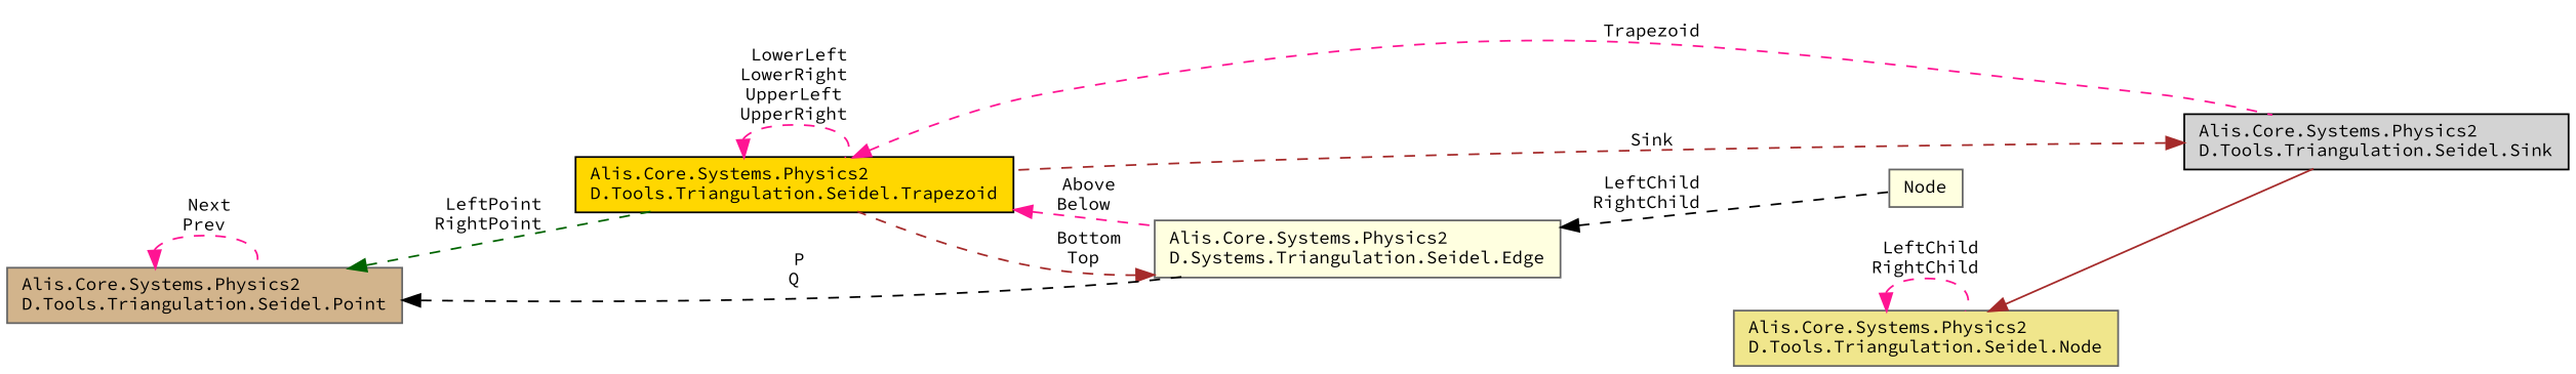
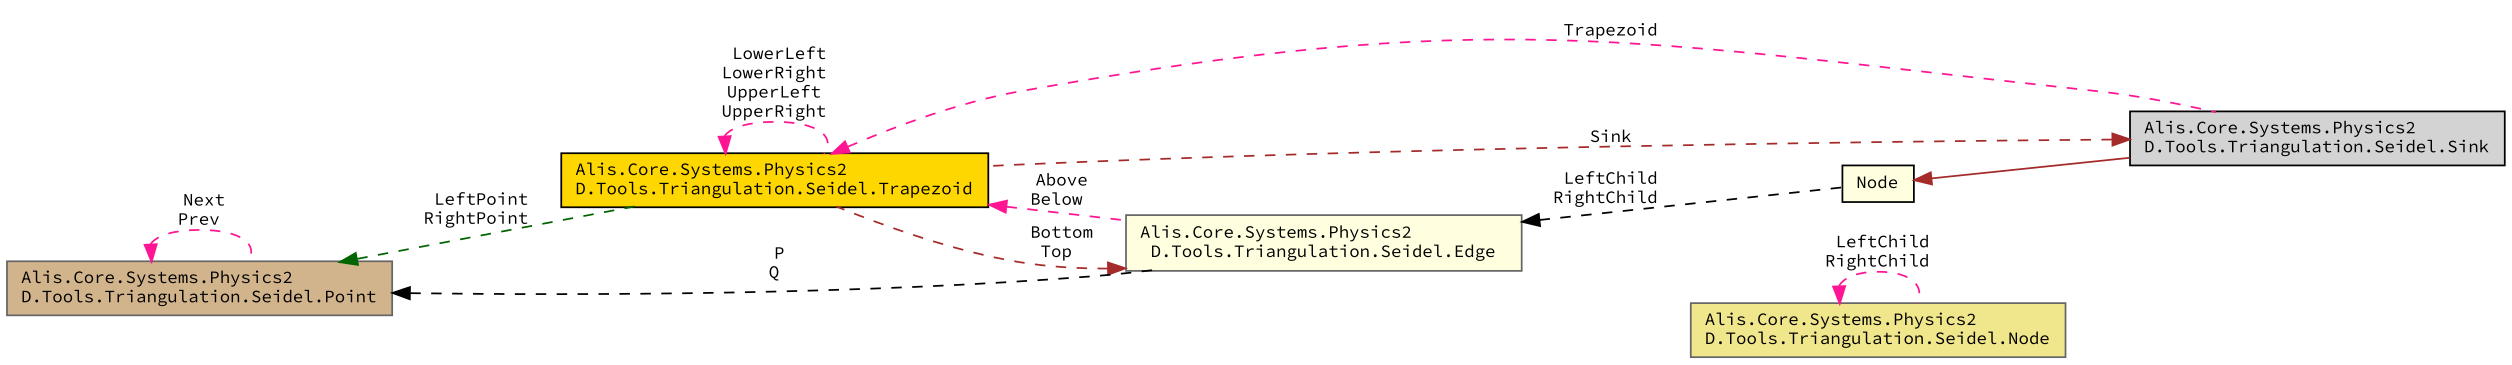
  digraph {
    fontname="Source Code Pro"
    rankdir=LR
    node [color=black fillcolor=lightyellow fontname="Source Code Pro" fontsize=10 shape=record style=filled]
    edge [color=deeppink dir=back fontname="Source Code Pro" fontsize=10 labelfontname=Helvetica labelfontsize=10 style=dashed]
    n1 [fillcolor=gold fontcolor=black height=0.2 label="Alis.Core.Systems.Physics2\lD.Tools.Triangulation.Seidel.Trapezoid" width=0.4]
-   n2 [color=gray40 height=0.2 label="Alis.Core.Systems.Physics2\lD.Systems.Triangulation.Seidel.Edge" width=0.4]
+   n2 [color=gray40 height=0.2 label="Alis.Core.Systems.Physics2\lD.Tools.Triangulation.Seidel.Edge" width=0.4]
    n3 [fillcolor=lightgrey height=0.2 label="Alis.Core.Systems.Physics2\lD.Tools.Triangulation.Seidel.Sink" width=0.4]
-   n4 [color=gray40 height=0.2 label="Node" width=0.4]
+   n4 [height=0.2 label="Node" width=0.4]
    n5 [color=gray40 fillcolor=tan height=0.2 label="Alis.Core.Systems.Physics2\lD.Tools.Triangulation.Seidel.Point" width=0.4]
    n6 [color=gray40 fillcolor=khaki height=0.2 label="Alis.Core.Systems.Physics2\lD.Tools.Triangulation.Seidel.Node" width=0.4]
    n1 -> n1 [label=" LowerLeft\nLowerRight\nUpperLeft\nUpperRight"]
    n1 -> n2 [label=" Above\nBelow"]
    n1 -> n3 [label=" Trapezoid"]
    n2 -> n1 [color=brown label=" Bottom\nTop"]
    n2 -> n4 [color=black label=" LeftChild\nRightChild"]
    n3 -> n1 [color=brown label=" Sink"]
-   n6 -> n3 [color=brown style=solid]
+   n4 -> n3 [color=brown style=solid]
    n5 -> n1 [color=darkgreen label=" LeftPoint\nRightPoint"]
    n5 -> n2 [color=black label=" P\nQ"]
    n5 -> n5 [label=" Next\nPrev"]
    n6 -> n6 [label=" LeftChild\nRightChild"]
  }
